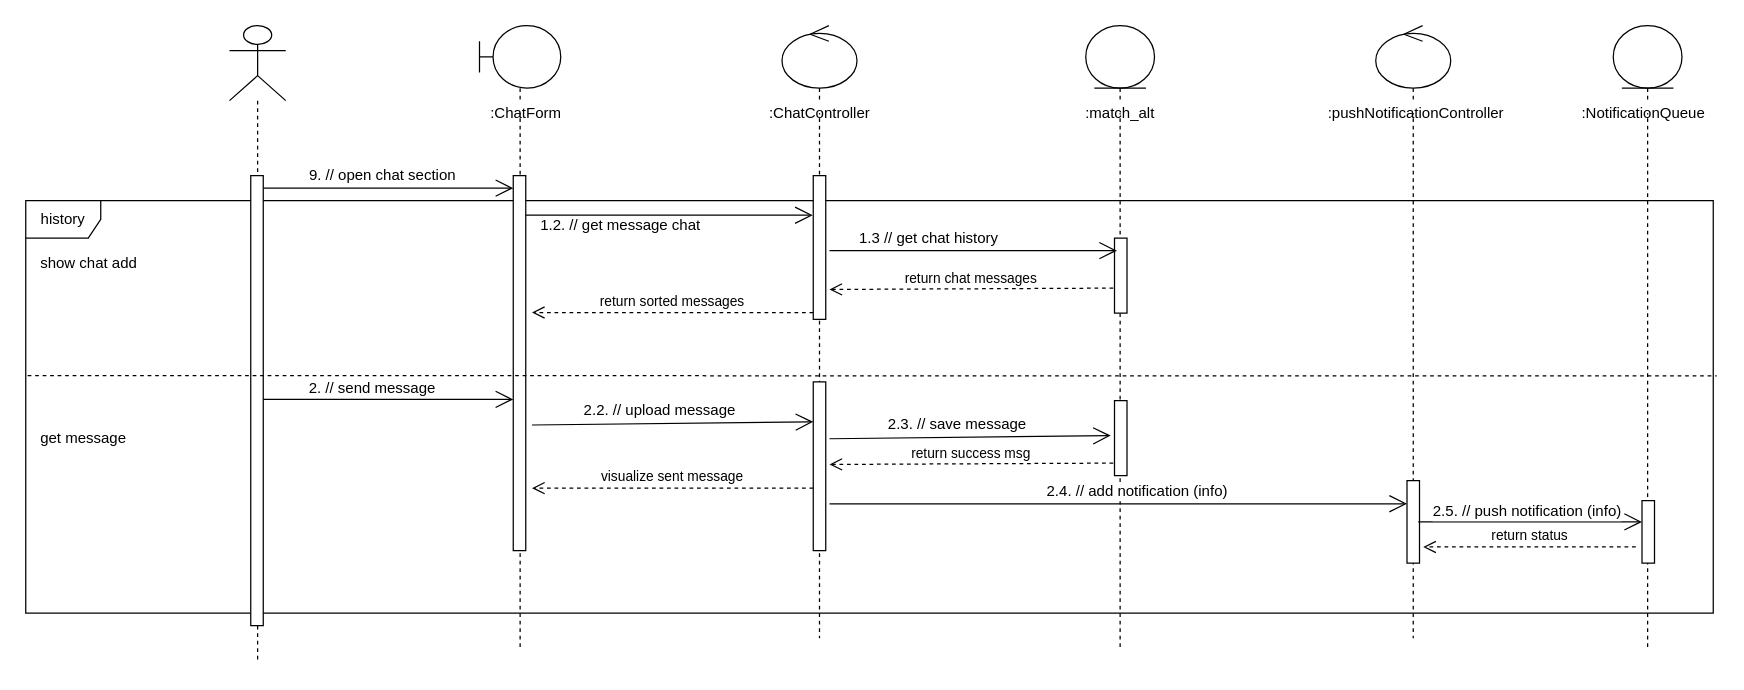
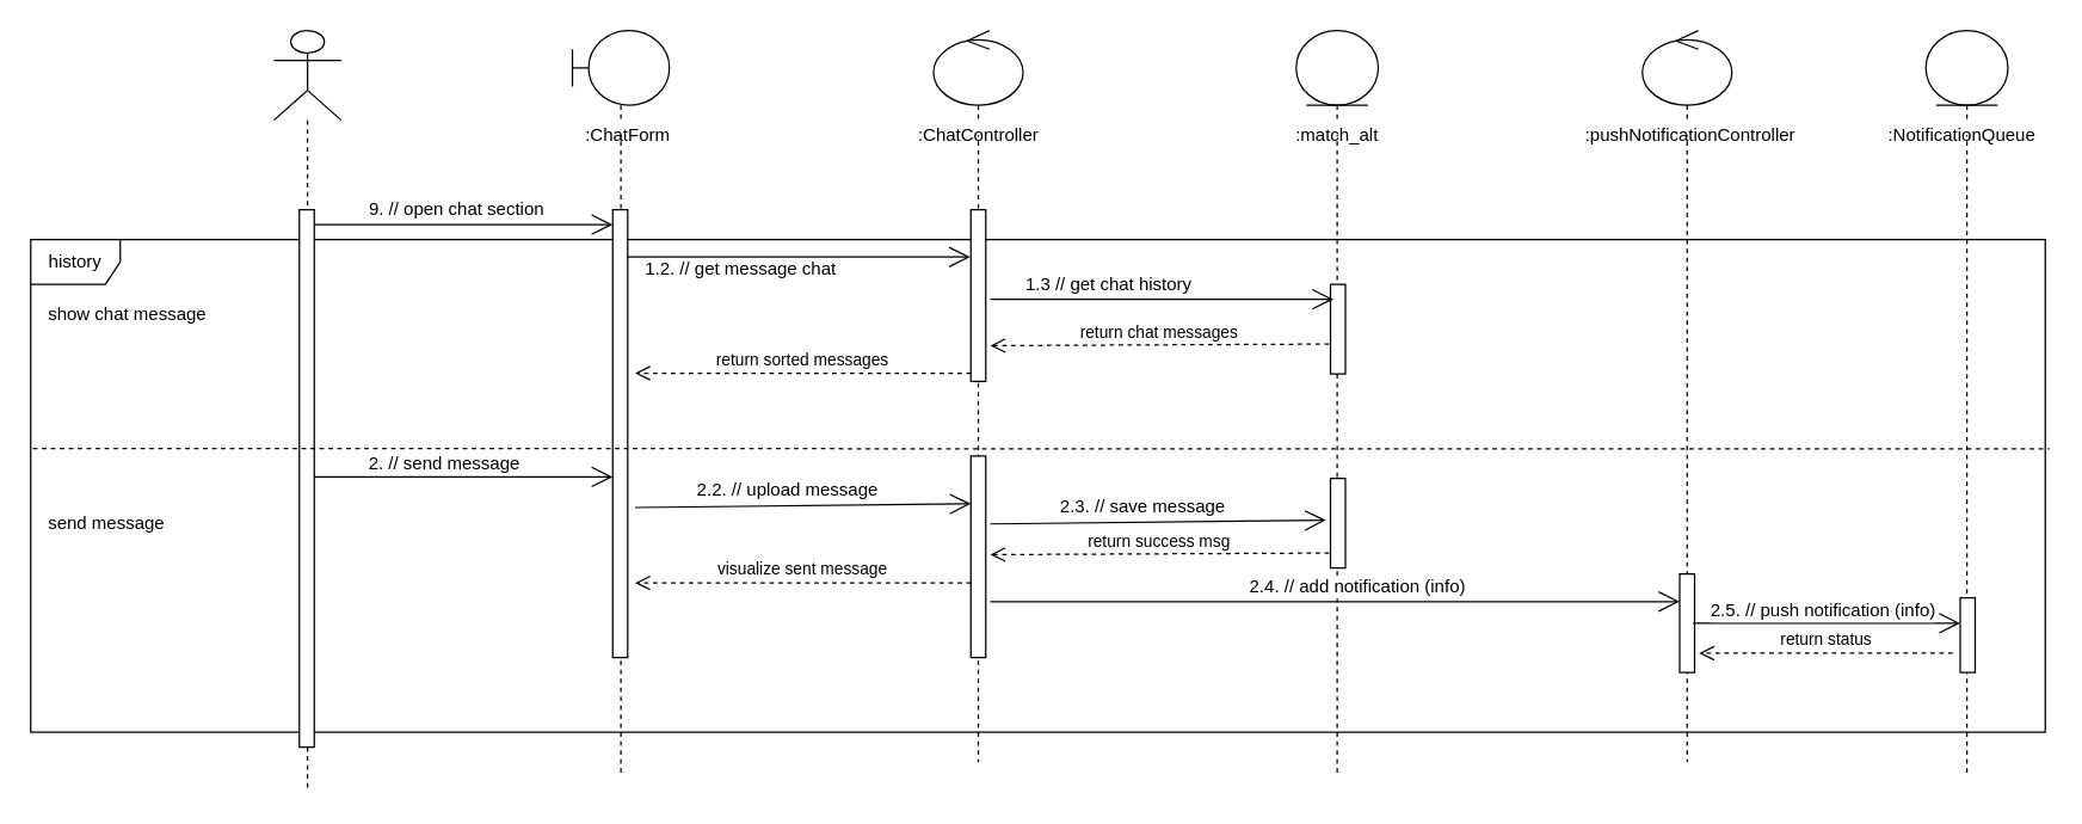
  <mxCell id="0" />
  <mxCell id="1" parent="0" />
  <mxCell id="2" value="history" style="shape=umlFrame;whiteSpace=wrap;html=1;" parent="1" vertex="1"><mxGeometry x="20" y="160" width="1350" height="330" as="geometry" /></mxCell>
  <mxCell id="3" value="" style="shape=umlLifeline;participant=umlEntity;perimeter=lifelinePerimeter;whiteSpace=wrap;html=1;container=1;collapsible=0;recursiveResize=0;verticalAlign=top;spacingTop=36;labelBackgroundColor=#ffffff;outlineConnect=0;size=50;" parent="1" vertex="1"><mxGeometry x="868" y="20" width="55" height="500" as="geometry" /></mxCell>
  <mxCell id="4" value="" style="html=1;points=[];perimeter=orthogonalPerimeter;" parent="3" vertex="1"><mxGeometry x="23" y="170" width="10" height="60" as="geometry" /></mxCell>
  <mxCell id="5" value="" style="html=1;points=[];perimeter=orthogonalPerimeter;" parent="3" vertex="1"><mxGeometry x="23" y="300" width="10" height="60" as="geometry" /></mxCell>
  <mxCell id="6" value="" style="shape=umlLifeline;participant=umlActor;perimeter=lifelinePerimeter;whiteSpace=wrap;html=1;container=1;collapsible=0;recursiveResize=0;verticalAlign=top;spacingTop=36;labelBackgroundColor=#ffffff;outlineConnect=0;size=60;" parent="1" vertex="1"><mxGeometry x="183" y="20" width="45" height="510" as="geometry" /></mxCell>
  <mxCell id="7" value="" style="shape=umlLifeline;participant=umlBoundary;perimeter=lifelinePerimeter;whiteSpace=wrap;html=1;container=1;collapsible=0;recursiveResize=0;verticalAlign=top;spacingTop=36;labelBackgroundColor=#ffffff;outlineConnect=0;size=50;" parent="1" vertex="1"><mxGeometry x="383" y="20" width="65" height="500" as="geometry" /></mxCell>
  <mxCell id="8" value="" style="html=1;points=[];perimeter=orthogonalPerimeter;" parent="7" vertex="1"><mxGeometry x="27" y="120" width="10" height="300" as="geometry" /></mxCell>
  <mxCell id="9" value="" style="shape=umlLifeline;participant=umlControl;perimeter=lifelinePerimeter;whiteSpace=wrap;html=1;container=1;collapsible=0;recursiveResize=0;verticalAlign=top;spacingTop=36;labelBackgroundColor=#ffffff;outlineConnect=0;size=50;" parent="1" vertex="1"><mxGeometry x="625" y="20" width="60" height="490" as="geometry" /></mxCell>
  <mxCell id="10" value="" style="html=1;points=[];perimeter=orthogonalPerimeter;" parent="9" vertex="1"><mxGeometry x="25" y="120" width="10" height="115" as="geometry" /></mxCell>
  <mxCell id="11" value="" style="html=1;points=[];perimeter=orthogonalPerimeter;" parent="9" vertex="1"><mxGeometry x="25" y="285" width="10" height="135" as="geometry" /></mxCell>
  <mxCell id="12" value="" style="html=1;points=[];perimeter=orthogonalPerimeter;" parent="1" vertex="1"><mxGeometry x="200" y="140" width="10" height="360" as="geometry" /></mxCell>
  <mxCell id="13" value="" style="endArrow=open;endFill=1;endSize=12;html=1;" parent="1" target="8" edge="1"><mxGeometry width="160" relative="1" as="geometry"><mxPoint x="210" y="150" as="sourcePoint" /><mxPoint x="410" y="150" as="targetPoint" /></mxGeometry></mxCell>
  <mxCell id="14" value="" style="endArrow=open;endFill=1;endSize=12;html=1;entryX=-0.044;entryY=0.197;entryDx=0;entryDy=0;entryPerimeter=0;" parent="1" edge="1"><mxGeometry width="160" relative="1" as="geometry"><mxPoint x="420" y="171.655" as="sourcePoint" /><mxPoint x="649.56" y="171.655" as="targetPoint" /></mxGeometry></mxCell>
  <mxCell id="15" value="" style="endArrow=open;endFill=1;endSize=12;html=1;" parent="1" edge="1"><mxGeometry width="160" relative="1" as="geometry"><mxPoint x="663" y="200" as="sourcePoint" /><mxPoint x="893" y="200" as="targetPoint" /></mxGeometry></mxCell>
  <mxCell id="16" value="return chat messages" style="html=1;verticalAlign=bottom;endArrow=open;dashed=1;endSize=8;entryX=1.3;entryY=0.276;entryDx=0;entryDy=0;entryPerimeter=0;" parent="1" edge="1"><mxGeometry relative="1" as="geometry"><mxPoint x="890" y="230" as="sourcePoint" /><mxPoint x="663" y="231.08" as="targetPoint" /></mxGeometry></mxCell>
  <mxCell id="17" value="return sorted messages" style="html=1;verticalAlign=bottom;endArrow=open;dashed=1;endSize=8;" parent="1" edge="1"><mxGeometry relative="1" as="geometry"><mxPoint x="650" y="249.5" as="sourcePoint" /><mxPoint x="425" y="249.5" as="targetPoint" /></mxGeometry></mxCell>
  <mxCell id="18" value="9. // open chat section" style="text;html=1;resizable=0;points=[];autosize=1;align=left;verticalAlign=top;spacingTop=-4;" parent="1" vertex="1"><mxGeometry x="245" y="130" width="130" height="10" as="geometry" /></mxCell>
  <mxCell id="19" value="1.2. // get message chat&amp;nbsp;" style="text;html=1;resizable=0;points=[];autosize=1;align=left;verticalAlign=top;spacingTop=-4;" parent="1" vertex="1"><mxGeometry x="430" y="170" width="160" height="10" as="geometry" /></mxCell>
  <mxCell id="20" value="1.3 // get chat history" style="text;html=1;resizable=0;points=[];autosize=1;align=left;verticalAlign=top;spacingTop=-4;" parent="1" vertex="1"><mxGeometry x="685" y="180" width="150" height="10" as="geometry" /></mxCell>
- <mxCell id="21" value="show chat add" style="text;html=1;resizable=0;points=[];autosize=1;align=left;verticalAlign=top;spacingTop=-4;" parent="1" vertex="1"><mxGeometry x="30" y="200" width="120" height="10" as="geometry" /></mxCell>
- <mxCell id="22" value="get message" style="text;html=1;resizable=0;points=[];autosize=1;align=left;verticalAlign=top;spacingTop=-4;" parent="1" vertex="1"><mxGeometry x="30" y="340" width="90" height="10" as="geometry" /></mxCell>
+ <mxCell id="21" value="show chat message" style="text;html=1;resizable=0;points=[];autosize=1;align=left;verticalAlign=top;spacingTop=-4;" parent="1" vertex="1"><mxGeometry x="30" y="200" width="120" height="10" as="geometry" /></mxCell>
+ <mxCell id="22" value="send message" style="text;html=1;resizable=0;points=[];autosize=1;align=left;verticalAlign=top;spacingTop=-4;" parent="1" vertex="1"><mxGeometry x="30" y="340" width="90" height="10" as="geometry" /></mxCell>
  <mxCell id="23" value="" style="endArrow=none;dashed=1;endFill=0;endSize=12;html=1;entryX=1.002;entryY=0.425;entryDx=0;entryDy=0;entryPerimeter=0;" parent="1" edge="1" target="2"><mxGeometry width="160" relative="1" as="geometry"><mxPoint x="21.5" y="300" as="sourcePoint" /><mxPoint x="945.5" y="300" as="targetPoint" /></mxGeometry></mxCell>
  <mxCell id="24" value=":ChatForm" style="text;html=1;resizable=0;points=[];autosize=1;align=left;verticalAlign=top;spacingTop=-4;fillColor=#ffffff;" parent="1" vertex="1"><mxGeometry x="390" y="80" width="70" height="10" as="geometry" /></mxCell>
  <mxCell id="25" value=":ChatController" style="text;html=1;resizable=0;points=[];autosize=1;align=left;verticalAlign=top;spacingTop=-4;fillColor=#ffffff;" parent="1" vertex="1"><mxGeometry x="613" y="80" width="100" height="10" as="geometry" /></mxCell>
  <mxCell id="26" value=":match_alt" style="text;html=1;resizable=0;points=[];autosize=1;align=left;verticalAlign=top;spacingTop=-4;fillColor=#ffffff;" parent="1" vertex="1"><mxGeometry x="865.5" y="80" width="80" height="10" as="geometry" /></mxCell>
  <mxCell id="27" value="" style="endArrow=open;endFill=1;endSize=12;html=1;" parent="1" edge="1"><mxGeometry width="160" relative="1" as="geometry"><mxPoint x="210" y="319" as="sourcePoint" /><mxPoint x="410" y="319" as="targetPoint" /></mxGeometry></mxCell>
  <mxCell id="28" value="2. // send message" style="text;html=1;resizable=0;points=[];align=center;verticalAlign=middle;labelBackgroundColor=#ffffff;" parent="27" vertex="1" connectable="0"><mxGeometry x="0.216" y="1" relative="1" as="geometry"><mxPoint x="-35.5" y="-9" as="offset" /></mxGeometry></mxCell>
  <mxCell id="29" value="" style="endArrow=open;endFill=1;endSize=12;html=1;" parent="1" edge="1"><mxGeometry width="160" relative="1" as="geometry"><mxPoint x="425" y="339.5" as="sourcePoint" /><mxPoint x="650" y="337" as="targetPoint" /></mxGeometry></mxCell>
  <mxCell id="30" value="2.2. // upload message" style="text;html=1;resizable=0;points=[];align=center;verticalAlign=middle;labelBackgroundColor=#ffffff;" parent="29" vertex="1" connectable="0"><mxGeometry x="0.216" y="1" relative="1" as="geometry"><mxPoint x="-35.5" y="-9" as="offset" /></mxGeometry></mxCell>
  <mxCell id="31" value="" style="endArrow=open;endFill=1;endSize=12;html=1;" parent="1" edge="1"><mxGeometry width="160" relative="1" as="geometry"><mxPoint x="663" y="350.5" as="sourcePoint" /><mxPoint x="888" y="348" as="targetPoint" /></mxGeometry></mxCell>
  <mxCell id="32" value="2.3. // save message" style="text;html=1;resizable=0;points=[];align=center;verticalAlign=middle;labelBackgroundColor=#ffffff;" parent="31" vertex="1" connectable="0"><mxGeometry x="0.216" y="1" relative="1" as="geometry"><mxPoint x="-35.5" y="-9" as="offset" /></mxGeometry></mxCell>
  <mxCell id="33" value="" style="shape=umlLifeline;participant=umlControl;perimeter=lifelinePerimeter;whiteSpace=wrap;html=1;container=1;collapsible=0;recursiveResize=0;verticalAlign=top;spacingTop=36;labelBackgroundColor=#ffffff;outlineConnect=0;size=50;" parent="1" vertex="1"><mxGeometry x="1100" y="20" width="60" height="490" as="geometry" /></mxCell>
  <mxCell id="34" value="" style="html=1;points=[];perimeter=orthogonalPerimeter;" parent="33" vertex="1"><mxGeometry x="25" y="364" width="10" height="66" as="geometry" /></mxCell>
  <mxCell id="35" value="" style="shape=umlLifeline;participant=umlEntity;perimeter=lifelinePerimeter;whiteSpace=wrap;html=1;container=1;collapsible=0;recursiveResize=0;verticalAlign=top;spacingTop=36;labelBackgroundColor=#ffffff;outlineConnect=0;size=50;" parent="1" vertex="1"><mxGeometry x="1290" y="20" width="55" height="500" as="geometry" /></mxCell>
  <mxCell id="36" value="" style="html=1;points=[];perimeter=orthogonalPerimeter;" parent="35" vertex="1"><mxGeometry x="23" y="380" width="10" height="50" as="geometry" /></mxCell>
  <mxCell id="37" value=":pushNotificationController" style="text;html=1;resizable=0;points=[];autosize=1;align=left;verticalAlign=top;spacingTop=-4;fillColor=#ffffff;" parent="1" vertex="1"><mxGeometry x="1060" y="80" width="160" height="10" as="geometry" /></mxCell>
  <mxCell id="38" value="" style="endArrow=open;endFill=1;endSize=12;html=1;" parent="1" target="34" edge="1"><mxGeometry width="160" relative="1" as="geometry"><mxPoint x="663" y="402.5" as="sourcePoint" /><mxPoint x="888" y="400" as="targetPoint" /></mxGeometry></mxCell>
  <mxCell id="39" value="2.4. // add notification (info)" style="text;html=1;resizable=0;points=[];align=center;verticalAlign=middle;labelBackgroundColor=#ffffff;" parent="38" vertex="1" connectable="0"><mxGeometry x="0.216" y="1" relative="1" as="geometry"><mxPoint x="-35.5" y="-9" as="offset" /></mxGeometry></mxCell>
  <mxCell id="40" value=":NotificationQueue" style="text;html=1;resizable=0;points=[];autosize=1;align=left;verticalAlign=top;spacingTop=-4;fillColor=#ffffff;" parent="1" vertex="1"><mxGeometry x="1262.5" y="80" width="110" height="10" as="geometry" /></mxCell>
  <mxCell id="41" value="return success msg" style="html=1;verticalAlign=bottom;endArrow=open;dashed=1;endSize=8;entryX=1.3;entryY=0.276;entryDx=0;entryDy=0;entryPerimeter=0;" parent="1" edge="1"><mxGeometry relative="1" as="geometry"><mxPoint x="890" y="370" as="sourcePoint" /><mxPoint x="663" y="371.08" as="targetPoint" /></mxGeometry></mxCell>
  <mxCell id="42" value="visualize sent message" style="html=1;verticalAlign=bottom;endArrow=open;dashed=1;endSize=8;" parent="1" edge="1"><mxGeometry relative="1" as="geometry"><mxPoint x="650" y="390" as="sourcePoint" /><mxPoint x="425" y="390" as="targetPoint" /></mxGeometry></mxCell>
  <mxCell id="43" value="" style="endArrow=open;endFill=1;endSize=12;html=1;" parent="1" edge="1"><mxGeometry width="160" relative="1" as="geometry"><mxPoint x="1134" y="417" as="sourcePoint" /><mxPoint x="1313" y="417" as="targetPoint" /></mxGeometry></mxCell>
  <mxCell id="44" value="2.5. // push notification (info)" style="text;html=1;resizable=0;points=[];align=center;verticalAlign=middle;labelBackgroundColor=#ffffff;" parent="43" vertex="1" connectable="0"><mxGeometry x="0.216" y="1" relative="1" as="geometry"><mxPoint x="-23" y="-8" as="offset" /></mxGeometry></mxCell>
  <mxCell id="45" value="return status" style="html=1;verticalAlign=bottom;endArrow=open;dashed=1;endSize=8;entryX=1.3;entryY=0.276;entryDx=0;entryDy=0;entryPerimeter=0;" parent="1" edge="1"><mxGeometry relative="1" as="geometry"><mxPoint x="1308" y="437" as="sourcePoint" /><mxPoint x="1138" y="437.08" as="targetPoint" /></mxGeometry></mxCell>
